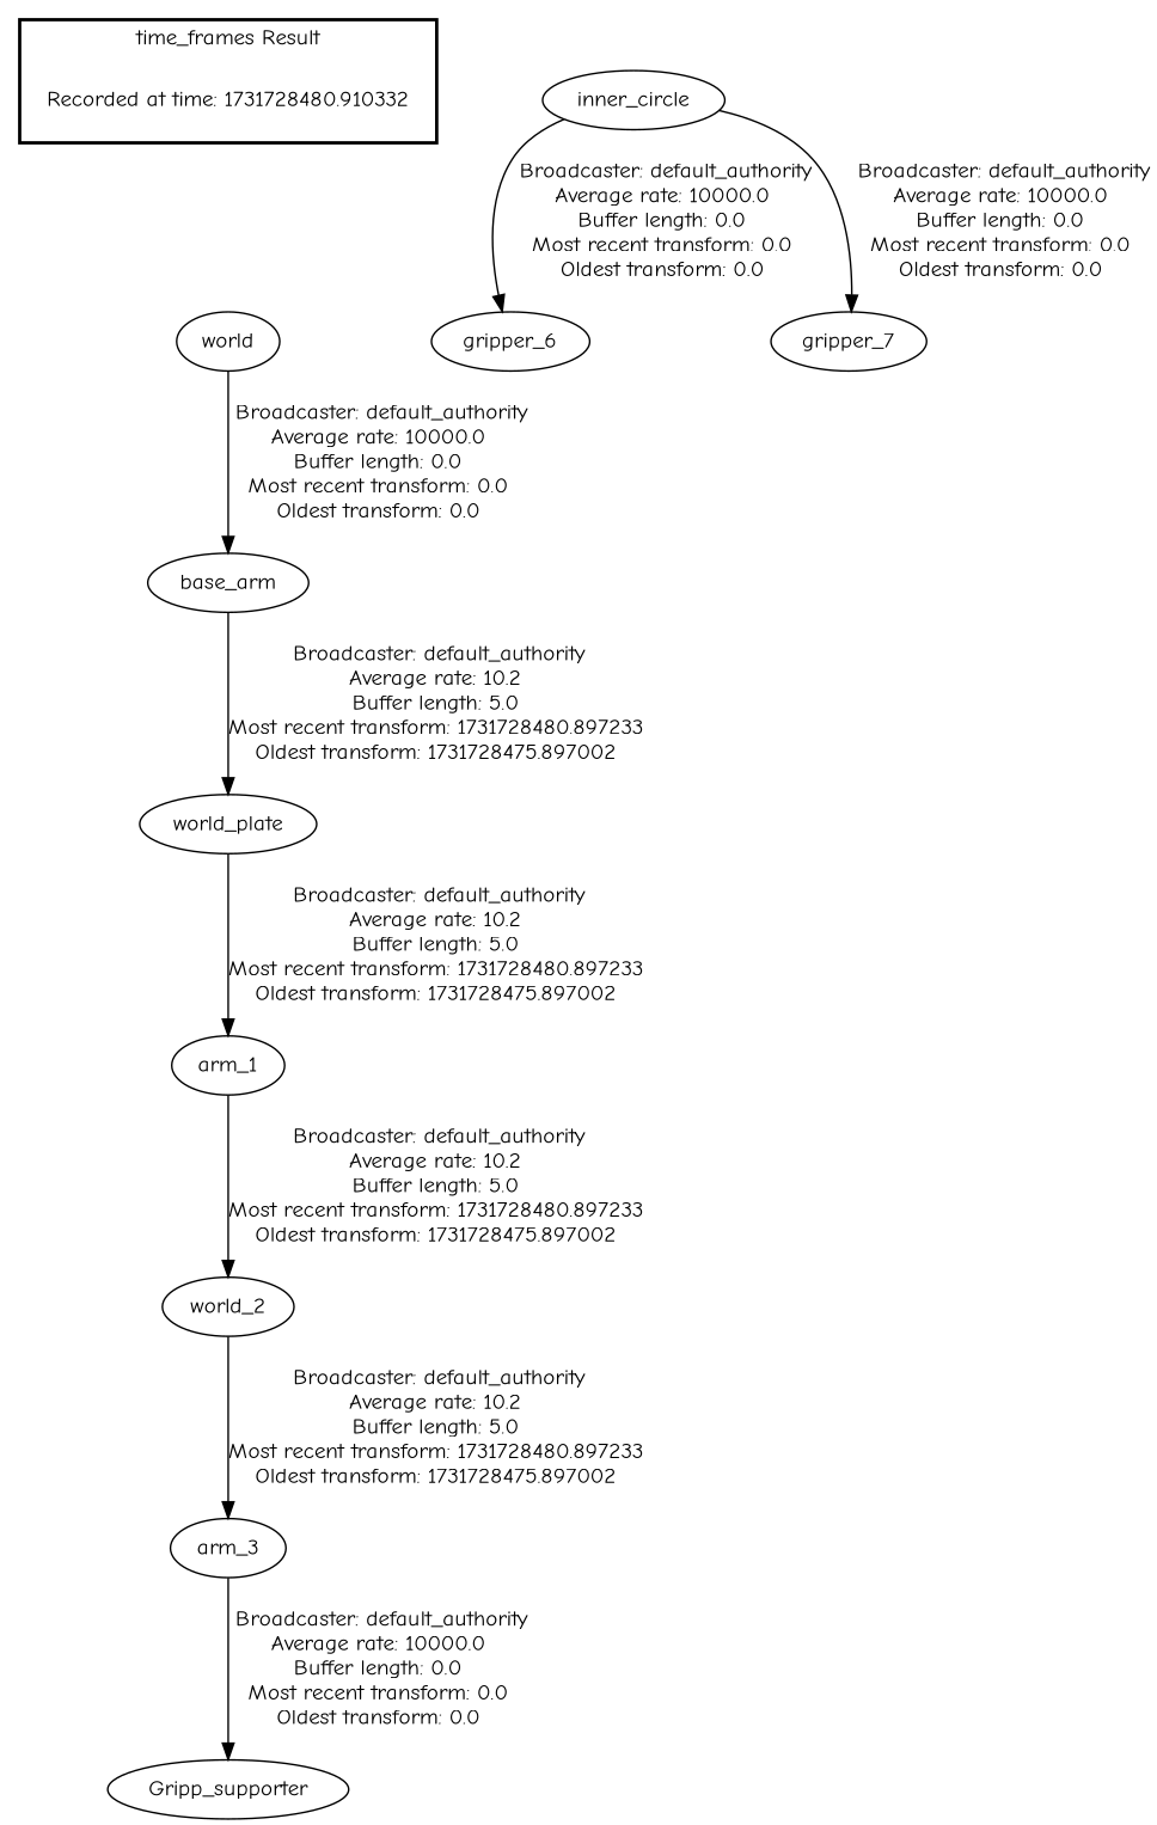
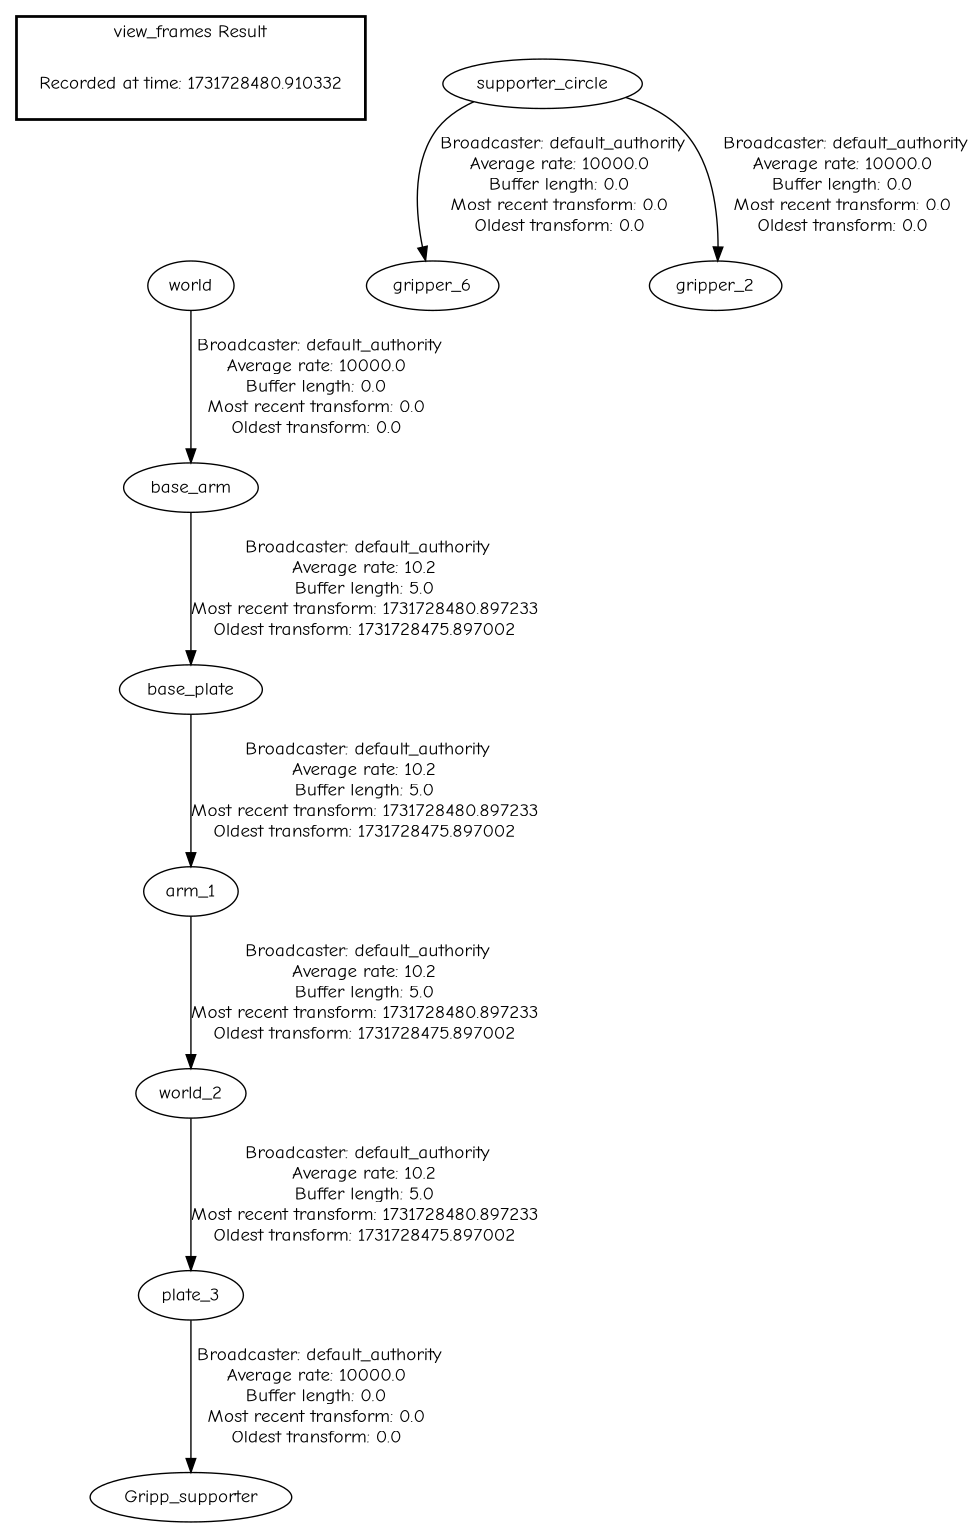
  digraph {
    fontname="Comic Neue"
    node [fontname="Comic Neue"]
    edge [fontname="Comic Neue"]
    "Recorded at time: 1731728480.910332" [shape=plaintext]
    world
-   arm_3
+   arm_3 [label=plate_3]
    Gripp_supporter
    n5 [label=gripper_6]
-   inner_circle
-   gripper_2 [label=gripper_7]
+   inner_circle [label=supporter_circle]
+   gripper_2
    n8 [label=world_2]
    n9 [label=base_arm]
-   base_plate [label=world_plate]
+   base_plate
    arm_1
    subgraph cluster_1 {
      color=black
-     label="time_frames Result"
+     label="view_frames Result"
      style=bold
      "Recorded at time: 1731728480.910332"
    }
    "Recorded at time: 1731728480.910332" -> world [style=invis]
    world -> n9 [label=" Broadcaster: default_authority\nAverage rate: 10000.0\nBuffer length: 0.0\nMost recent transform: 0.0\nOldest transform: 0.0\n"]
    arm_3 -> Gripp_supporter [label=" Broadcaster: default_authority\nAverage rate: 10000.0\nBuffer length: 0.0\nMost recent transform: 0.0\nOldest transform: 0.0\n"]
    inner_circle -> n5 [label=" Broadcaster: default_authority\nAverage rate: 10000.0\nBuffer length: 0.0\nMost recent transform: 0.0\nOldest transform: 0.0\n"]
    inner_circle -> gripper_2 [label=" Broadcaster: default_authority\nAverage rate: 10000.0\nBuffer length: 0.0\nMost recent transform: 0.0\nOldest transform: 0.0\n"]
    n8 -> arm_3 [label=" Broadcaster: default_authority\nAverage rate: 10.2\nBuffer length: 5.0\nMost recent transform: 1731728480.897233\nOldest transform: 1731728475.897002\n"]
    n9 -> base_plate [label=" Broadcaster: default_authority\nAverage rate: 10.2\nBuffer length: 5.0\nMost recent transform: 1731728480.897233\nOldest transform: 1731728475.897002\n"]
    base_plate -> arm_1 [label=" Broadcaster: default_authority\nAverage rate: 10.2\nBuffer length: 5.0\nMost recent transform: 1731728480.897233\nOldest transform: 1731728475.897002\n"]
    arm_1 -> n8 [label=" Broadcaster: default_authority\nAverage rate: 10.2\nBuffer length: 5.0\nMost recent transform: 1731728480.897233\nOldest transform: 1731728475.897002\n"]
  }
